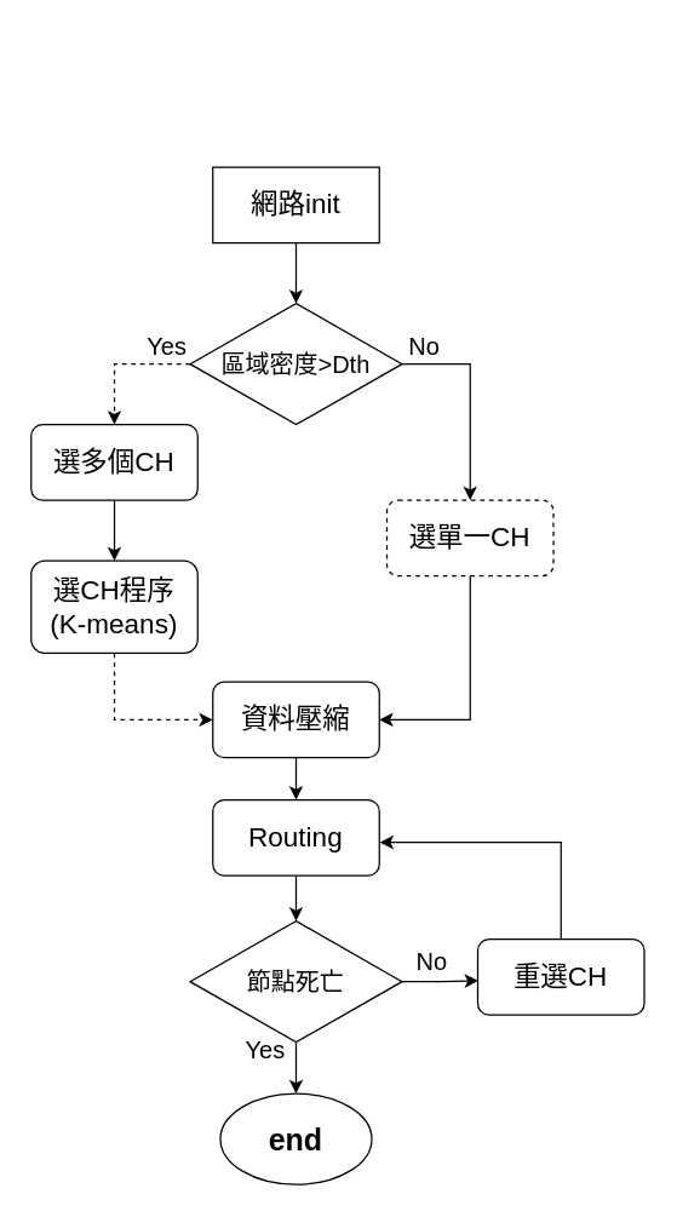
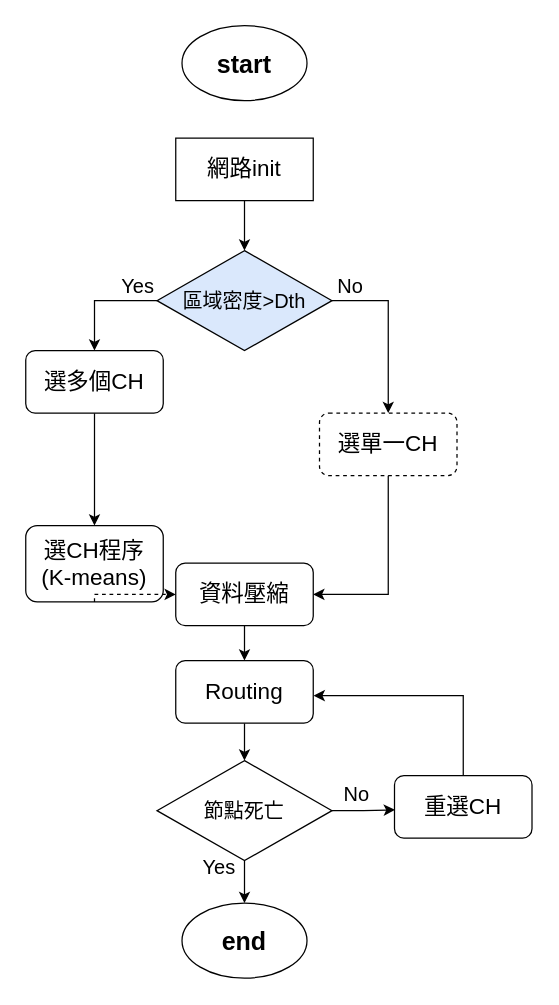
  <mxCell id="0" />
  <mxCell id="1" parent="0" />
+ <mxCell id="2" value="start" style="ellipse;whiteSpace=wrap;html=1;fontSize=20;fontStyle=1" parent="1" vertex="1"><mxGeometry x="145" y="20" width="100" height="60" as="geometry" /></mxCell>
  <mxCell id="3" value="end" style="ellipse;whiteSpace=wrap;html=1;fontSize=20;fontStyle=1" parent="1" vertex="1"><mxGeometry x="145" y="722" width="100" height="60" as="geometry" /></mxCell>
  <mxCell id="4" value="" style="edgeStyle=orthogonalEdgeStyle;rounded=0;orthogonalLoop=1;jettySize=auto;html=1;" parent="1" source="5" target="7" edge="1"><mxGeometry relative="1" as="geometry" /></mxCell>
  <mxCell id="5" value="網路init" style="whiteSpace=wrap;html=1;fontSize=18;rounded=0;" parent="1" vertex="1"><mxGeometry x="140" y="110" width="110" height="50" as="geometry" /></mxCell>
  <mxCell id="6" value="選單一CH" style="rounded=1;whiteSpace=wrap;html=1;fontSize=18;dashed=1;" parent="1" vertex="1"><mxGeometry x="255" y="330" width="110" height="50" as="geometry" /></mxCell>
- <mxCell id="7" value="區域密度&amp;gt;Dth" style="rhombus;whiteSpace=wrap;html=1;fontSize=16;" parent="1" vertex="1"><mxGeometry x="125" y="200" width="140" height="80" as="geometry" /></mxCell>
+ <mxCell id="7" value="區域密度&amp;gt;Dth" style="rhombus;whiteSpace=wrap;html=1;fontSize=16;fillColor=#dae8fc;" parent="1" vertex="1"><mxGeometry x="125" y="200" width="140" height="80" as="geometry" /></mxCell>
  <mxCell id="8" value="" style="edgeStyle=orthogonalEdgeStyle;rounded=0;orthogonalLoop=1;jettySize=auto;html=1;" edge="1" parent="1" source="9" target="24"><mxGeometry relative="1" as="geometry" /></mxCell>
  <mxCell id="9" value="選多個CH" style="rounded=1;whiteSpace=wrap;html=1;fontSize=18;" parent="1" vertex="1"><mxGeometry x="20" y="280" width="110" height="50" as="geometry" /></mxCell>
- <mxCell id="10" value="" style="endArrow=classic;html=1;rounded=0;entryX=0.5;entryY=0;entryDx=0;entryDy=0;exitX=0;exitY=0.5;exitDx=0;exitDy=0;dashed=1;" parent="1" source="7" target="9" edge="1"><mxGeometry width="50" height="50" relative="1" as="geometry"><mxPoint x="625" y="390" as="sourcePoint" /><mxPoint x="675" y="340" as="targetPoint" /><Array as="points"><mxPoint x="75" y="240" /></Array></mxGeometry></mxCell>
+ <mxCell id="10" value="" style="endArrow=classic;html=1;rounded=0;entryX=0.5;entryY=0;entryDx=0;entryDy=0;exitX=0;exitY=0.5;exitDx=0;exitDy=0;" parent="1" source="7" target="9" edge="1"><mxGeometry width="50" height="50" relative="1" as="geometry"><mxPoint x="625" y="390" as="sourcePoint" /><mxPoint x="675" y="340" as="targetPoint" /><Array as="points"><mxPoint x="75" y="240" /></Array></mxGeometry></mxCell>
  <mxCell id="11" value="" style="edgeStyle=orthogonalEdgeStyle;rounded=0;orthogonalLoop=1;jettySize=auto;html=1;" edge="1" parent="1" source="12" target="27"><mxGeometry relative="1" as="geometry" /></mxCell>
  <mxCell id="12" value="資料壓縮" style="rounded=1;whiteSpace=wrap;html=1;fontSize=18;" parent="1" vertex="1"><mxGeometry x="140" y="450" width="110" height="50" as="geometry" /></mxCell>
  <mxCell id="13" value="" style="edgeStyle=orthogonalEdgeStyle;rounded=0;orthogonalLoop=1;jettySize=auto;html=1;" parent="1" source="15" target="3" edge="1"><mxGeometry relative="1" as="geometry" /></mxCell>
  <mxCell id="14" value="" style="edgeStyle=orthogonalEdgeStyle;rounded=0;orthogonalLoop=1;jettySize=auto;html=1;entryX=0.003;entryY=0.547;entryDx=0;entryDy=0;entryPerimeter=0;" parent="1" source="15" target="23" edge="1"><mxGeometry relative="1" as="geometry"><mxPoint x="315" y="582" as="targetPoint" /></mxGeometry></mxCell>
  <mxCell id="15" value="節點死亡" style="rhombus;whiteSpace=wrap;html=1;fontSize=16;" parent="1" vertex="1"><mxGeometry x="125" y="608" width="140" height="80" as="geometry" /></mxCell>
  <mxCell id="16" value="No" style="text;html=1;align=center;verticalAlign=middle;whiteSpace=wrap;rounded=0;fontSize=16;" parent="1" vertex="1"><mxGeometry x="255" y="620" width="60" height="30" as="geometry" /></mxCell>
  <mxCell id="17" value="Yes" style="text;html=1;align=center;verticalAlign=middle;whiteSpace=wrap;rounded=0;fontSize=16;" parent="1" vertex="1"><mxGeometry x="145" y="678" width="60" height="30" as="geometry" /></mxCell>
  <mxCell id="18" value="Yes" style="text;html=1;align=center;verticalAlign=middle;whiteSpace=wrap;rounded=0;fontSize=16;" parent="1" vertex="1"><mxGeometry x="80" y="213" width="60" height="30" as="geometry" /></mxCell>
  <mxCell id="19" value="No" style="text;html=1;align=center;verticalAlign=middle;whiteSpace=wrap;rounded=0;fontSize=16;" parent="1" vertex="1"><mxGeometry x="250" y="213" width="60" height="30" as="geometry" /></mxCell>
  <mxCell id="20" value="" style="endArrow=classic;html=1;rounded=0;exitX=1;exitY=0.5;exitDx=0;exitDy=0;entryX=0.5;entryY=0;entryDx=0;entryDy=0;" parent="1" source="7" target="6" edge="1"><mxGeometry width="50" height="50" relative="1" as="geometry"><mxPoint x="445" y="460" as="sourcePoint" /><mxPoint x="495" y="410" as="targetPoint" /><Array as="points"><mxPoint x="310" y="240" /></Array></mxGeometry></mxCell>
  <mxCell id="21" value="" style="endArrow=classic;html=1;rounded=0;exitX=0.5;exitY=1;exitDx=0;exitDy=0;entryX=1;entryY=0.5;entryDx=0;entryDy=0;" parent="1" source="6" edge="1" target="12"><mxGeometry width="50" height="50" relative="1" as="geometry"><mxPoint x="310" y="330" as="sourcePoint" /><mxPoint x="250" y="465" as="targetPoint" /><Array as="points"><mxPoint x="310" y="475" /></Array></mxGeometry></mxCell>
  <mxCell id="22" value="" style="endArrow=classic;html=1;rounded=0;exitX=0.5;exitY=0;exitDx=0;exitDy=0;entryX=1.003;entryY=0.56;entryDx=0;entryDy=0;entryPerimeter=0;" parent="1" edge="1" target="27" source="23"><mxGeometry width="50" height="50" relative="1" as="geometry"><mxPoint x="335" y="482" as="sourcePoint" /><mxPoint x="250" y="481.5" as="targetPoint" /><Array as="points"><mxPoint x="370" y="556" /></Array></mxGeometry></mxCell>
  <mxCell id="23" value="重選CH" style="rounded=1;whiteSpace=wrap;html=1;fontSize=18;" vertex="1" parent="1"><mxGeometry x="315" y="620" width="110" height="50" as="geometry" /></mxCell>
- <mxCell id="24" value="選CH程序&lt;div&gt;(K-means)&lt;/div&gt;" style="rounded=1;whiteSpace=wrap;html=1;fontSize=18;" vertex="1" parent="1"><mxGeometry x="20" y="370" width="110" height="61" as="geometry" /></mxCell>
+ <mxCell id="24" value="選CH程序&lt;div&gt;(K-means)&lt;/div&gt;" style="rounded=1;whiteSpace=wrap;html=1;fontSize=18;" vertex="1" parent="1"><mxGeometry x="20" y="420" width="110" height="61" as="geometry" /></mxCell>
  <mxCell id="25" value="" style="endArrow=classic;html=1;rounded=0;exitX=0.5;exitY=1;exitDx=0;exitDy=0;entryX=0;entryY=0.5;entryDx=0;entryDy=0;dashed=1;" edge="1" parent="1" source="24" target="12"><mxGeometry width="50" height="50" relative="1" as="geometry"><mxPoint x="185" y="400" as="sourcePoint" /><mxPoint x="235" y="350" as="targetPoint" /><Array as="points"><mxPoint x="75" y="475" /></Array></mxGeometry></mxCell>
  <mxCell id="26" value="" style="edgeStyle=orthogonalEdgeStyle;rounded=0;orthogonalLoop=1;jettySize=auto;html=1;entryX=0.5;entryY=0;entryDx=0;entryDy=0;" edge="1" parent="1" source="27" target="15"><mxGeometry relative="1" as="geometry" /></mxCell>
  <mxCell id="27" value="Routing" style="rounded=1;whiteSpace=wrap;html=1;fontSize=18;" vertex="1" parent="1"><mxGeometry x="140" y="528" width="110" height="50" as="geometry" /></mxCell>
